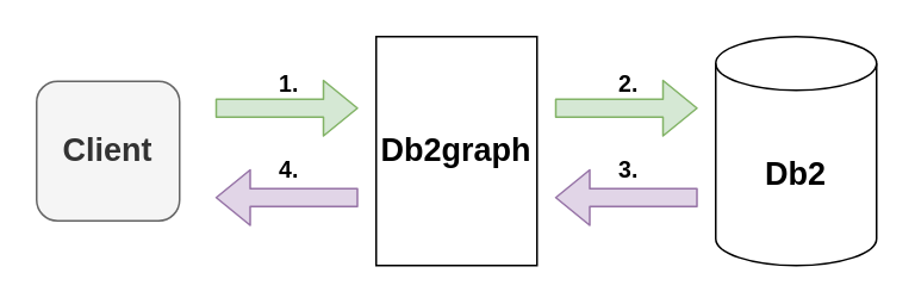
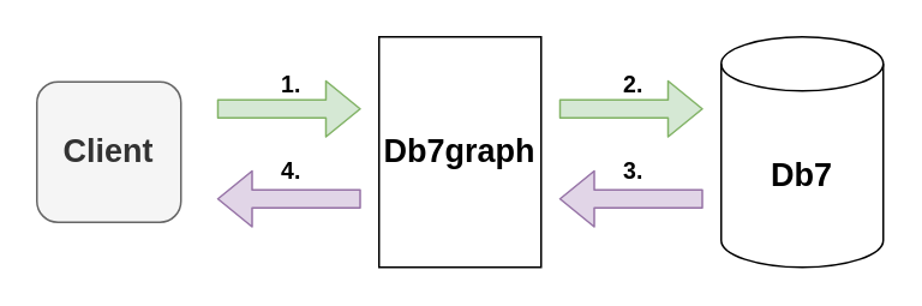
  <mxCell id="0" />
  <mxCell id="1" parent="0" />
- <mxCell id="2" value="&lt;b&gt;&lt;font style=&quot;font-size: 18px&quot;&gt;Db2&lt;/font&gt;&lt;/b&gt;" style="shape=cylinder3;whiteSpace=wrap;html=1;boundedLbl=1;backgroundOutline=1;size=15;" vertex="1" parent="1"><mxGeometry x="400" width="90" height="128" as="geometry" y="20" /></mxCell>
- <mxCell id="3" value="&lt;b&gt;&lt;font style=&quot;font-size: 18px&quot;&gt;Db2graph&lt;/font&gt;&lt;/b&gt;" style="rounded=0;whiteSpace=wrap;html=1;" vertex="1" parent="1"><mxGeometry x="210" width="90" height="128" as="geometry" y="20" /></mxCell>
+ <mxCell id="2" value="&lt;b&gt;&lt;font style=&quot;font-size: 18px&quot;&gt;Db7&lt;/font&gt;&lt;/b&gt;" style="shape=cylinder3;whiteSpace=wrap;html=1;boundedLbl=1;backgroundOutline=1;size=15;" vertex="1" parent="1"><mxGeometry x="400" width="90" height="128" as="geometry" y="20" /></mxCell>
+ <mxCell id="3" value="&lt;b&gt;&lt;font style=&quot;font-size: 18px&quot;&gt;Db7graph&lt;/font&gt;&lt;/b&gt;" style="rounded=0;whiteSpace=wrap;html=1;" vertex="1" parent="1"><mxGeometry x="210" width="90" height="128" as="geometry" y="20" /></mxCell>
  <mxCell id="4" value="&lt;font style=&quot;font-size: 18px&quot;&gt;&lt;b&gt;Client&lt;/b&gt;&lt;/font&gt;" style="whiteSpace=wrap;html=1;aspect=fixed;fillColor=#f5f5f5;strokeColor=#666666;fontColor=#333333;rounded=1;" vertex="1" parent="1"><mxGeometry y="45" width="80" height="78" as="geometry" x="20" /></mxCell>
  <mxCell id="5" value="" style="shape=flexArrow;endArrow=classic;html=1;fillColor=#d5e8d4;strokeColor=#82b366;" edge="1" parent="1"><mxGeometry width="50" height="50" relative="1" as="geometry"><mxPoint x="310" y="60" as="sourcePoint" /><mxPoint x="390" y="60" as="targetPoint" /></mxGeometry></mxCell>
  <mxCell id="6" value="&lt;font style=&quot;font-size: 13px&quot;&gt;2.&lt;/font&gt;" style="edgeLabel;html=1;align=center;verticalAlign=middle;resizable=0;points=[];fontStyle=1" vertex="1" connectable="0" parent="5"><mxGeometry x="0.625" y="-6" relative="1" as="geometry"><mxPoint x="-25" y="-21" as="offset" /></mxGeometry></mxCell>
  <mxCell id="7" value="" style="shape=flexArrow;endArrow=classic;html=1;fillColor=#d5e8d4;strokeColor=#82b366;" edge="1" parent="1"><mxGeometry width="50" height="50" relative="1" as="geometry"><mxPoint x="120" y="60" as="sourcePoint" /><mxPoint x="200" y="60" as="targetPoint" /></mxGeometry></mxCell>
  <mxCell id="8" value="&lt;font style=&quot;font-size: 13px&quot;&gt;1.&lt;/font&gt;" style="edgeLabel;html=1;align=center;verticalAlign=middle;resizable=0;points=[];fontStyle=1" vertex="1" connectable="0" parent="7"><mxGeometry x="0.625" y="-6" relative="1" as="geometry"><mxPoint x="-25" y="-21" as="offset" /></mxGeometry></mxCell>
  <mxCell id="9" value="" style="shape=flexArrow;endArrow=classic;html=1;fillColor=#e1d5e7;strokeColor=#9673a6;" edge="1" parent="1"><mxGeometry width="50" height="50" relative="1" as="geometry"><mxPoint x="390" y="110" as="sourcePoint" /><mxPoint x="310" y="110" as="targetPoint" /></mxGeometry></mxCell>
  <mxCell id="10" value="&lt;font style=&quot;font-size: 13px&quot;&gt;3.&lt;/font&gt;" style="edgeLabel;html=1;align=center;verticalAlign=middle;resizable=0;points=[];fontStyle=1" vertex="1" connectable="0" parent="9"><mxGeometry x="0.625" y="-6" relative="1" as="geometry"><mxPoint x="25" y="-11" as="offset" /></mxGeometry></mxCell>
  <mxCell id="11" value="" style="shape=flexArrow;endArrow=classic;html=1;fillColor=#e1d5e7;strokeColor=#9673a6;" edge="1" parent="1"><mxGeometry width="50" height="50" relative="1" as="geometry"><mxPoint x="200" y="110" as="sourcePoint" /><mxPoint x="120" y="110" as="targetPoint" /></mxGeometry></mxCell>
  <mxCell id="12" value="&lt;font style=&quot;font-size: 13px&quot;&gt;4.&lt;/font&gt;" style="edgeLabel;html=1;align=center;verticalAlign=middle;resizable=0;points=[];fontStyle=1" vertex="1" connectable="0" parent="11"><mxGeometry x="0.625" y="-6" relative="1" as="geometry"><mxPoint x="25" y="-11" as="offset" /></mxGeometry></mxCell>
